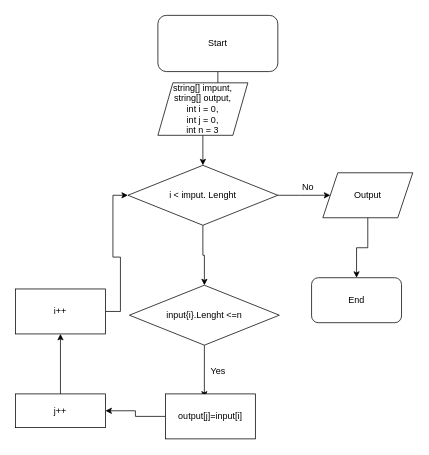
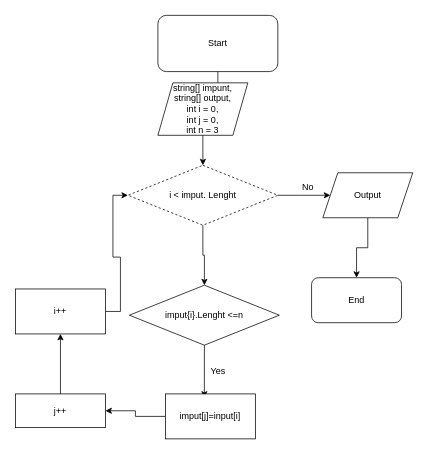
  <mxCell id="0" />
  <mxCell id="1" parent="0" />
  <mxCell id="2" value="" style="edgeStyle=orthogonalEdgeStyle;rounded=0;orthogonalLoop=1;jettySize=auto;html=1;" edge="1" parent="1" source="3"><mxGeometry relative="1" as="geometry"><mxPoint x="270" y="120" as="targetPoint" /></mxGeometry></mxCell>
  <mxCell id="3" value="Start" style="rounded=1;whiteSpace=wrap;html=1;" vertex="1" parent="1"><mxGeometry x="210" y="20" width="160" height="75" as="geometry" /></mxCell>
  <mxCell id="4" value="" style="edgeStyle=orthogonalEdgeStyle;rounded=0;orthogonalLoop=1;jettySize=auto;html=1;" edge="1" parent="1" source="5" target="8"><mxGeometry relative="1" as="geometry" /></mxCell>
  <mxCell id="5" value="string[] impunt,&lt;br&gt;string[] output,&lt;br&gt;int i = 0,&lt;br&gt;int j = 0,&lt;br&gt;int n = 3" style="shape=parallelogram;perimeter=parallelogramPerimeter;whiteSpace=wrap;html=1;fixedSize=1;" vertex="1" parent="1"><mxGeometry x="210" y="110" width="120" height="70" as="geometry" /></mxCell>
  <mxCell id="6" value="" style="edgeStyle=orthogonalEdgeStyle;rounded=0;orthogonalLoop=1;jettySize=auto;html=1;" edge="1" parent="1" source="8" target="10"><mxGeometry relative="1" as="geometry"><Array as="points"><mxPoint x="400" y="260" /><mxPoint x="400" y="260" /></Array></mxGeometry></mxCell>
  <mxCell id="7" value="" style="edgeStyle=orthogonalEdgeStyle;rounded=0;orthogonalLoop=1;jettySize=auto;html=1;" edge="1" parent="1" source="8" target="14"><mxGeometry relative="1" as="geometry" /></mxCell>
- <mxCell id="8" value="i &amp;lt; imput. Lenght" style="rhombus;whiteSpace=wrap;html=1;" vertex="1" parent="1"><mxGeometry x="170" y="220" width="200" height="80" as="geometry" /></mxCell>
+ <mxCell id="8" value="i &amp;lt; imput. Lenght" style="rhombus;whiteSpace=wrap;html=1;dashed=1;" vertex="1" parent="1"><mxGeometry x="170" y="220" width="200" height="80" as="geometry" /></mxCell>
  <mxCell id="9" value="" style="edgeStyle=orthogonalEdgeStyle;rounded=0;orthogonalLoop=1;jettySize=auto;html=1;" edge="1" parent="1" source="10" target="12"><mxGeometry relative="1" as="geometry" /></mxCell>
  <mxCell id="10" value="Output" style="shape=parallelogram;perimeter=parallelogramPerimeter;whiteSpace=wrap;html=1;fixedSize=1;" vertex="1" parent="1"><mxGeometry x="430" y="230" width="120" height="60" as="geometry" /></mxCell>
  <mxCell id="11" value="No" style="text;html=1;align=center;verticalAlign=middle;resizable=0;points=[];autosize=1;strokeColor=none;fillColor=none;" vertex="1" parent="1"><mxGeometry x="390" y="235" width="40" height="30" as="geometry" /></mxCell>
  <mxCell id="12" value="End" style="rounded=1;whiteSpace=wrap;html=1;" vertex="1" parent="1"><mxGeometry x="415" y="370" width="120" height="60" as="geometry" /></mxCell>
  <mxCell id="13" style="edgeStyle=orthogonalEdgeStyle;rounded=0;orthogonalLoop=1;jettySize=auto;html=1;exitX=0.5;exitY=1;exitDx=0;exitDy=0;entryX=0.433;entryY=0.083;entryDx=0;entryDy=0;entryPerimeter=0;" edge="1" parent="1" source="14" target="16"><mxGeometry relative="1" as="geometry" /></mxCell>
- <mxCell id="14" value="input{i}.Lenght &amp;lt;=n" style="rhombus;whiteSpace=wrap;html=1;" vertex="1" parent="1"><mxGeometry x="172" y="380" width="200" height="80" as="geometry" /></mxCell>
+ <mxCell id="14" value="imput{i}.Lenght &amp;lt;=n" style="rhombus;whiteSpace=wrap;html=1;" vertex="1" parent="1"><mxGeometry x="172" y="380" width="200" height="80" as="geometry" /></mxCell>
  <mxCell id="15" value="" style="edgeStyle=orthogonalEdgeStyle;rounded=0;orthogonalLoop=1;jettySize=auto;html=1;" edge="1" parent="1" source="16" target="19"><mxGeometry relative="1" as="geometry" /></mxCell>
- <mxCell id="16" value="output[j]=input[i]" style="rounded=0;whiteSpace=wrap;html=1;" vertex="1" parent="1"><mxGeometry x="220" y="525" width="120" height="60" as="geometry" /></mxCell>
+ <mxCell id="16" value="imput[j]=input[i]" style="rounded=0;whiteSpace=wrap;html=1;" vertex="1" parent="1"><mxGeometry x="220" y="525" width="120" height="60" as="geometry" /></mxCell>
  <mxCell id="17" value="Yes" style="text;html=1;align=center;verticalAlign=middle;resizable=0;points=[];autosize=1;strokeColor=none;fillColor=none;" vertex="1" parent="1"><mxGeometry x="270" y="480" width="40" height="30" as="geometry" /></mxCell>
  <mxCell id="18" value="" style="edgeStyle=orthogonalEdgeStyle;rounded=0;orthogonalLoop=1;jettySize=auto;html=1;" edge="1" parent="1" source="19" target="21"><mxGeometry relative="1" as="geometry" /></mxCell>
  <mxCell id="19" value="j++" style="rounded=0;whiteSpace=wrap;html=1;" vertex="1" parent="1"><mxGeometry x="20" y="525" width="120" height="45" as="geometry" /></mxCell>
  <mxCell id="20" style="edgeStyle=orthogonalEdgeStyle;rounded=0;orthogonalLoop=1;jettySize=auto;html=1;entryX=0;entryY=0.5;entryDx=0;entryDy=0;" edge="1" parent="1" source="21" target="8"><mxGeometry relative="1" as="geometry" /></mxCell>
  <mxCell id="21" value="i++" style="rounded=0;whiteSpace=wrap;html=1;" vertex="1" parent="1"><mxGeometry x="20" y="385" width="120" height="60" as="geometry" /></mxCell>
